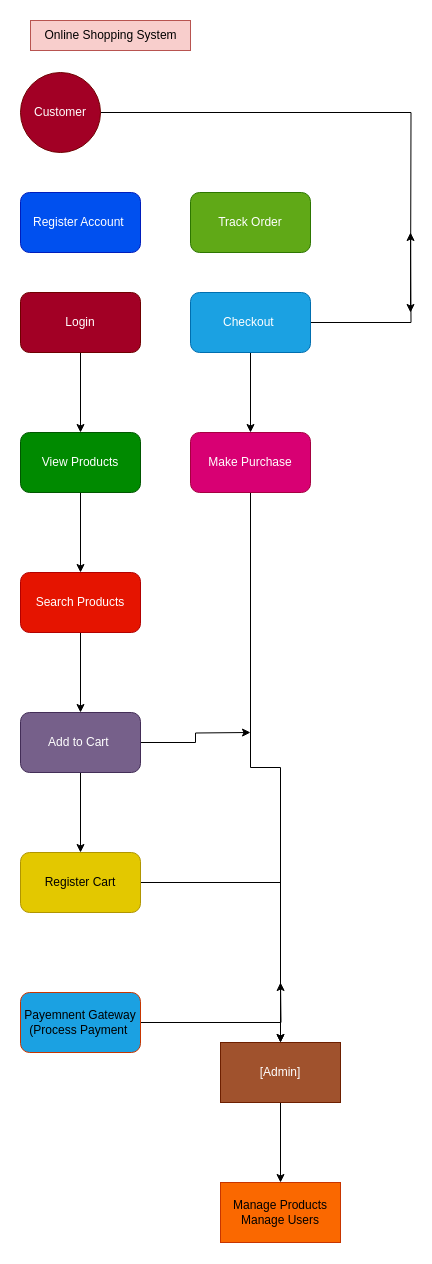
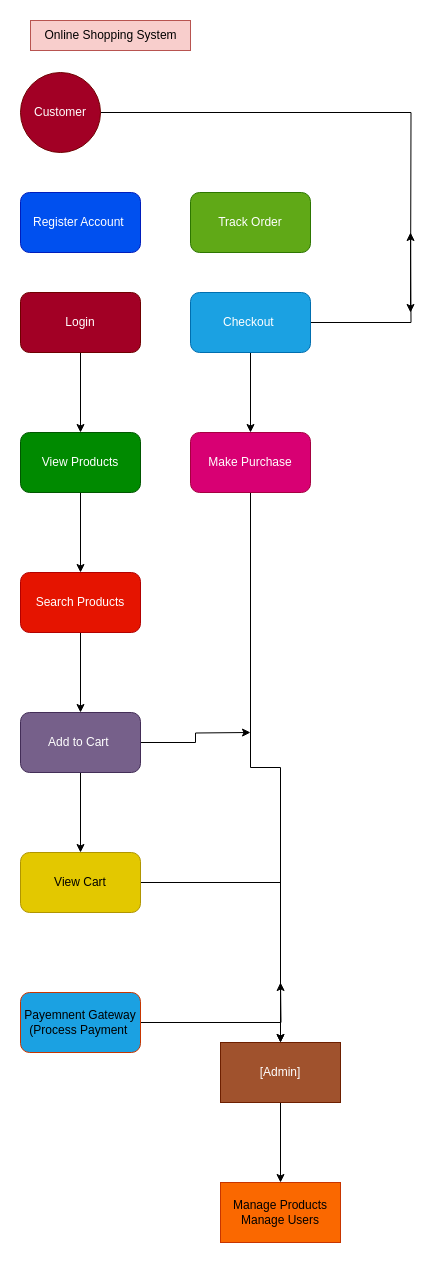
  <mxCell id="0" />
  <mxCell id="1" parent="0" />
  <mxCell id="2" value="Online Shopping System" style="text;html=1;align=center;verticalAlign=middle;resizable=0;points=[];autosize=1;strokeColor=#b85450;fillColor=#f8cecc;" vertex="1" parent="1"><mxGeometry x="30" y="20" width="160" height="30" as="geometry" /></mxCell>
  <mxCell id="3" style="edgeStyle=orthogonalEdgeStyle;rounded=0;orthogonalLoop=1;jettySize=auto;html=1;" edge="1" parent="1" source="4"><mxGeometry relative="1" as="geometry"><mxPoint x="410" y="312" as="targetPoint" /></mxGeometry></mxCell>
  <mxCell id="4" value="Customer" style="ellipse;whiteSpace=wrap;html=1;aspect=fixed;fillColor=#a20025;fontColor=#ffffff;strokeColor=#6F0000;" vertex="1" parent="1"><mxGeometry x="20" y="72" width="80" height="80" as="geometry" /></mxCell>
  <mxCell id="5" value="Register Account&amp;nbsp;" style="rounded=1;whiteSpace=wrap;html=1;fillColor=#0050ef;fontColor=#ffffff;strokeColor=#001DBC;" vertex="1" parent="1"><mxGeometry x="20" y="192" width="120" height="60" as="geometry" /></mxCell>
  <mxCell id="6" value="Track Order" style="rounded=1;whiteSpace=wrap;html=1;fillColor=#60a917;fontColor=#ffffff;strokeColor=#2D7600;" vertex="1" parent="1"><mxGeometry x="190" y="192" width="120" height="60" as="geometry" /></mxCell>
  <mxCell id="7" value="" style="edgeStyle=orthogonalEdgeStyle;rounded=0;orthogonalLoop=1;jettySize=auto;html=1;" edge="1" parent="1" source="8" target="13"><mxGeometry relative="1" as="geometry" /></mxCell>
  <mxCell id="8" value="Login" style="rounded=1;whiteSpace=wrap;html=1;fillColor=#a20025;fontColor=#ffffff;strokeColor=#6F0000;" vertex="1" parent="1"><mxGeometry x="20" y="292" width="120" height="60" as="geometry" /></mxCell>
  <mxCell id="9" value="" style="edgeStyle=orthogonalEdgeStyle;rounded=0;orthogonalLoop=1;jettySize=auto;html=1;" edge="1" parent="1" source="11" target="15"><mxGeometry relative="1" as="geometry" /></mxCell>
  <mxCell id="10" style="edgeStyle=orthogonalEdgeStyle;rounded=0;orthogonalLoop=1;jettySize=auto;html=1;" edge="1" parent="1" source="11"><mxGeometry relative="1" as="geometry"><mxPoint x="410" y="232" as="targetPoint" /></mxGeometry></mxCell>
  <mxCell id="11" value="Checkout&amp;nbsp;" style="rounded=1;whiteSpace=wrap;html=1;fillColor=#1ba1e2;fontColor=#ffffff;strokeColor=#006EAF;" vertex="1" parent="1"><mxGeometry x="190" y="292" width="120" height="60" as="geometry" /></mxCell>
  <mxCell id="12" value="" style="edgeStyle=orthogonalEdgeStyle;rounded=0;orthogonalLoop=1;jettySize=auto;html=1;" edge="1" parent="1" source="13" target="17"><mxGeometry relative="1" as="geometry" /></mxCell>
  <mxCell id="13" value="View Products" style="whiteSpace=wrap;html=1;rounded=1;fillColor=#008a00;fontColor=#ffffff;strokeColor=#005700;" vertex="1" parent="1"><mxGeometry x="20" y="432" width="120" height="60" as="geometry" /></mxCell>
  <mxCell id="14" style="edgeStyle=orthogonalEdgeStyle;rounded=0;orthogonalLoop=1;jettySize=auto;html=1;" edge="1" parent="1" source="15" target="26"><mxGeometry relative="1" as="geometry" /></mxCell>
  <mxCell id="15" value="Make Purchase" style="whiteSpace=wrap;html=1;rounded=1;fillColor=#d80073;fontColor=#ffffff;strokeColor=#A50040;" vertex="1" parent="1"><mxGeometry x="190" y="432" width="120" height="60" as="geometry" /></mxCell>
  <mxCell id="16" value="" style="edgeStyle=orthogonalEdgeStyle;rounded=0;orthogonalLoop=1;jettySize=auto;html=1;" edge="1" parent="1" source="17" target="20"><mxGeometry relative="1" as="geometry" /></mxCell>
  <mxCell id="17" value="Search Products" style="whiteSpace=wrap;html=1;rounded=1;fillColor=#e51400;fontColor=#ffffff;strokeColor=#B20000;" vertex="1" parent="1"><mxGeometry x="20" y="572" width="120" height="60" as="geometry" /></mxCell>
  <mxCell id="18" value="" style="edgeStyle=orthogonalEdgeStyle;rounded=0;orthogonalLoop=1;jettySize=auto;html=1;" edge="1" parent="1" source="20" target="22"><mxGeometry relative="1" as="geometry" /></mxCell>
  <mxCell id="19" style="edgeStyle=orthogonalEdgeStyle;rounded=0;orthogonalLoop=1;jettySize=auto;html=1;" edge="1" parent="1" source="20"><mxGeometry relative="1" as="geometry"><mxPoint x="250" y="732" as="targetPoint" /></mxGeometry></mxCell>
  <mxCell id="20" value="Add to Cart&amp;nbsp;" style="whiteSpace=wrap;html=1;rounded=1;fillColor=#76608a;fontColor=#ffffff;strokeColor=#432D57;" vertex="1" parent="1"><mxGeometry x="20" y="712" width="120" height="60" as="geometry" /></mxCell>
  <mxCell id="21" value="" style="edgeStyle=orthogonalEdgeStyle;rounded=0;orthogonalLoop=1;jettySize=auto;html=1;" edge="1" parent="1" source="22" target="26"><mxGeometry relative="1" as="geometry" /></mxCell>
- <mxCell id="22" value="Register Cart" style="whiteSpace=wrap;html=1;rounded=1;fillColor=#e3c800;fontColor=#000000;strokeColor=#B09500;" vertex="1" parent="1"><mxGeometry x="20" y="852" width="120" height="60" as="geometry" /></mxCell>
+ <mxCell id="22" value="View Cart" style="whiteSpace=wrap;html=1;rounded=1;fillColor=#e3c800;fontColor=#000000;strokeColor=#B09500;" vertex="1" parent="1"><mxGeometry x="20" y="852" width="120" height="60" as="geometry" /></mxCell>
  <mxCell id="23" style="edgeStyle=orthogonalEdgeStyle;rounded=0;orthogonalLoop=1;jettySize=auto;html=1;" edge="1" parent="1" source="24"><mxGeometry relative="1" as="geometry"><mxPoint x="280" y="982" as="targetPoint" /></mxGeometry></mxCell>
  <mxCell id="24" value="Payemnent Gateway&lt;div&gt;(Process Payment&amp;nbsp;&lt;/div&gt;" style="whiteSpace=wrap;html=1;rounded=1;fillColor=#1ba1e2;fontColor=#000000;strokeColor=#C73500;" vertex="1" parent="1"><mxGeometry x="20" y="992" width="120" height="60" as="geometry" /></mxCell>
  <mxCell id="25" value="" style="edgeStyle=orthogonalEdgeStyle;rounded=0;orthogonalLoop=1;jettySize=auto;html=1;" edge="1" parent="1" source="26" target="27"><mxGeometry relative="1" as="geometry" /></mxCell>
  <mxCell id="26" value="[Admin]" style="rounded=0;whiteSpace=wrap;html=1;fillColor=#a0522d;fontColor=#ffffff;strokeColor=#6D1F00;" vertex="1" parent="1"><mxGeometry x="220" y="1042" width="120" height="60" as="geometry" /></mxCell>
  <mxCell id="27" value="Manage Products&lt;div&gt;Manage Users&lt;/div&gt;" style="whiteSpace=wrap;html=1;rounded=0;fillColor=#fa6800;fontColor=#000000;strokeColor=#C73500;" vertex="1" parent="1"><mxGeometry x="220" y="1182" width="120" height="60" as="geometry" /></mxCell>
